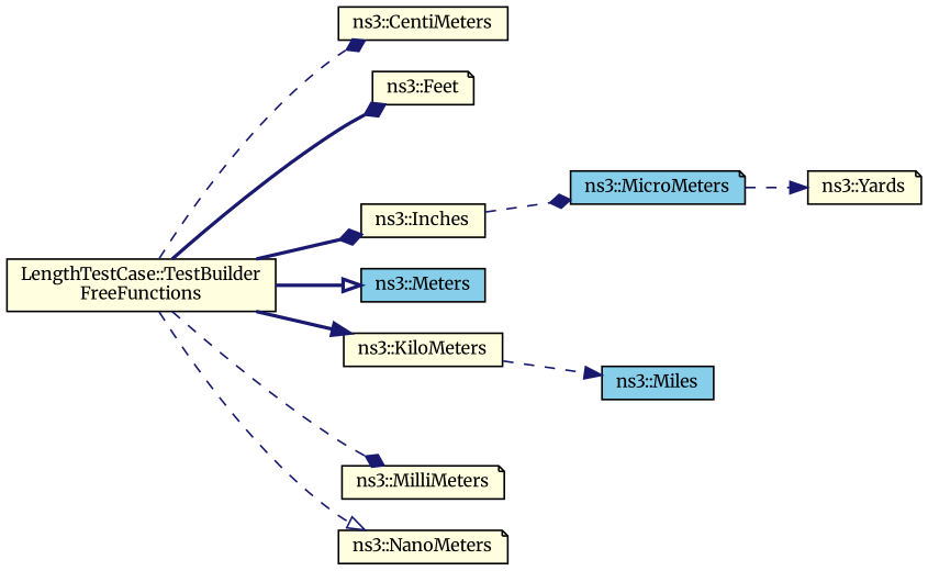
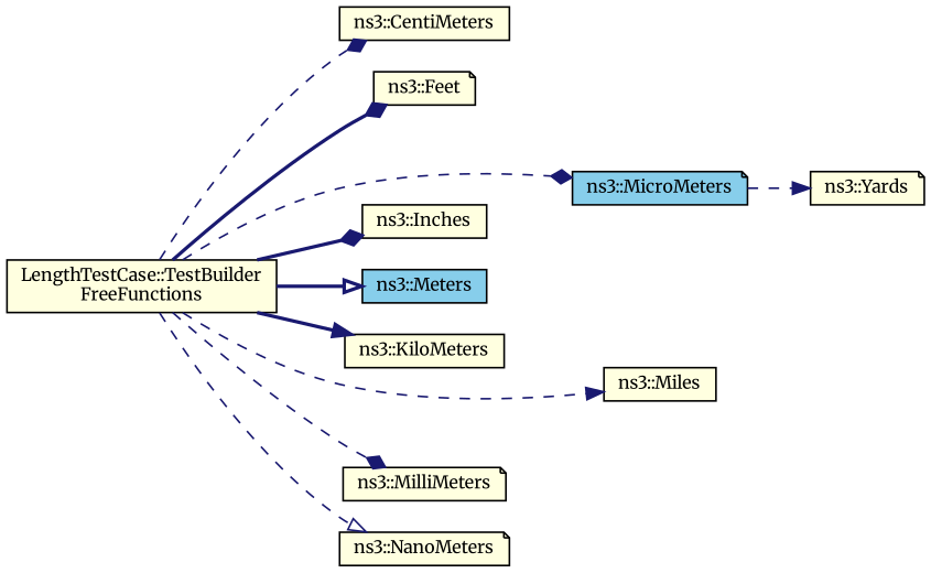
  digraph {
    fontname=Merriweather
    rankdir=LR
    node [color=black fillcolor=lightyellow fontname=Merriweather fontsize=10 shape=box style=filled]
    edge [arrowhead=diamond color=midnightblue fontname=Merriweather fontsize=10 labelfontname=Helvetica labelfontsize=10 style=dashed]
    n1 [fontcolor=black height=0.2 label="LengthTestCase::TestBuilder\lFreeFunctions" width=0.4]
    n2 [height=0.2 label="ns3::CentiMeters" width=0.4]
    n3 [height=0.2 label="ns3::Feet" shape=note width=0.4]
    n4 [height=0.2 label="ns3::Inches" width=0.4]
    n5 [height=0.2 label="ns3::KiloMeters" width=0.4]
    n6 [fillcolor=skyblue height=0.2 label="ns3::Meters" width=0.4]
    n7 [fillcolor=skyblue height=0.2 label="ns3::MicroMeters" shape=note width=0.4]
-   n8 [fillcolor=skyblue height=0.2 label="ns3::Miles" width=0.4]
+   n8 [height=0.2 label="ns3::Miles" width=0.4]
    n9 [height=0.2 label="ns3::MilliMeters" shape=note width=0.4]
    n10 [height=0.2 label="ns3::NanoMeters" shape=note width=0.4]
    n11 [height=0.2 label="ns3::Yards" shape=note width=0.4]
    n1 -> n2
    n1 -> n3 [style=bold]
    n1 -> n4 [style=bold]
    n1 -> n5 [arrowhead=normal style=bold]
    n1 -> n6 [arrowhead=onormal style=bold]
-   n4 -> n7
-   n5 -> n8 [arrowhead=normal]
+   n1 -> n7
+   n1 -> n8 [arrowhead=normal]
    n1 -> n9
    n1 -> n10 [arrowhead=onormal]
    n7 -> n11 [arrowhead=normal]
  }
